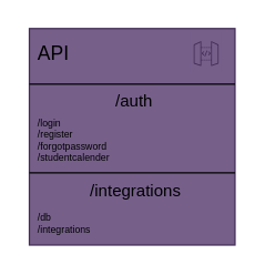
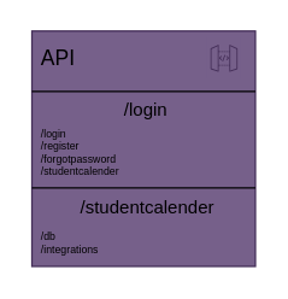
  <mxCell id="0" />
  <mxCell id="1" parent="0" />
  <mxCell id="2" value="" style="fontStyle=1;align=center;verticalAlign=top;childLayout=stackLayout;horizontal=1;horizontalStack=0;resizeParent=1;resizeParentMax=0;resizeLast=0;marginBottom=0;fontSize=6;fillColor=#76608a;strokeColor=#432D57;fontColor=#ffffff;" vertex="1" parent="1"><mxGeometry x="20.683" y="20" width="148.206" height="156" as="geometry" /></mxCell>
  <mxCell id="3" value="API" style="html=1;align=left;spacingLeft=4;verticalAlign=middle;strokeColor=none;fillColor=none;fontSize=14;" vertex="1" parent="2"><mxGeometry width="148.206" height="36" as="geometry" /></mxCell>
  <mxCell id="4" value="" style="sketch=0;points=[[0,0,0],[0.25,0,0],[0.5,0,0],[0.75,0,0],[1,0,0],[0,1,0],[0.25,1,0],[0.5,1,0],[0.75,1,0],[1,1,0],[0,0.25,0],[0,0.5,0],[0,0.75,0],[1,0.25,0],[1,0.5,0],[1,0.75,0]];outlineConnect=0;gradientDirection=north;dashed=0;verticalLabelPosition=bottom;verticalAlign=top;align=center;html=1;fontSize=12;fontStyle=0;aspect=fixed;shape=mxgraph.aws4.resourceIcon;resIcon=mxgraph.aws4.api_gateway;fillColor=#76608a;strokeColor=#432D57;fontColor=#ffffff;" vertex="1" parent="3"><mxGeometry x="1" width="22.4" height="28" relative="1" as="geometry"><mxPoint x="-32" y="4" as="offset" /></mxGeometry></mxCell>
  <mxCell id="5" value="" style="line;strokeWidth=1;fillColor=none;align=left;verticalAlign=middle;spacingTop=-1;spacingLeft=3;spacingRight=3;rotatable=0;labelPosition=right;points=[];portConstraint=eastwest;fontSize=6;" vertex="1" parent="2"><mxGeometry y="36" width="148.206" height="8" as="geometry" /></mxCell>
- <mxCell id="6" value="&lt;font style=&quot;font-size: 12px;&quot;&gt;/auth&lt;/font&gt;" style="html=1;align=center;spacingLeft=3;verticalAlign=middle;strokeColor=none;fillColor=none;fontSize=6;" vertex="1" parent="2"><mxGeometry y="44" width="148.206" height="18" as="geometry" /></mxCell>
+ <mxCell id="6" value="&lt;font style=&quot;font-size: 12px;&quot;&gt;/login&lt;/font&gt;" style="html=1;align=center;spacingLeft=3;verticalAlign=middle;strokeColor=none;fillColor=none;fontSize=6;" vertex="1" parent="2"><mxGeometry y="44" width="148.206" height="18" as="geometry" /></mxCell>
  <mxCell id="7" value="&lt;font style=&quot;font-size: 7px;&quot;&gt;/login&lt;br style=&quot;font-size: 7px;&quot;&gt;/register&lt;br style=&quot;font-size: 7px;&quot;&gt;/forgotpassword&lt;br style=&quot;font-size: 7px;&quot;&gt;/studentcalender&lt;/font&gt;" style="html=1;align=left;spacingLeft=4;verticalAlign=middle;strokeColor=none;fillColor=none;fontSize=7;" vertex="1" parent="2"><mxGeometry y="62" width="148.206" height="38" as="geometry" /></mxCell>
  <mxCell id="8" value="" style="line;strokeWidth=1;fillColor=none;align=left;verticalAlign=middle;spacingTop=-1;spacingLeft=3;spacingRight=3;rotatable=0;labelPosition=right;points=[];portConstraint=eastwest;fontSize=6;" vertex="1" parent="2"><mxGeometry y="100" width="148.206" height="8" as="geometry" /></mxCell>
- <mxCell id="9" value="&lt;font style=&quot;font-size: 12px;&quot;&gt;/integrations&lt;/font&gt;" style="html=1;align=center;spacingLeft=4;verticalAlign=middle;strokeColor=none;fillColor=none;fontSize=12;" vertex="1" parent="2"><mxGeometry y="108" width="148.206" height="18" as="geometry" /></mxCell>
+ <mxCell id="9" value="&lt;font style=&quot;font-size: 12px;&quot;&gt;/studentcalender&lt;/font&gt;" style="html=1;align=center;spacingLeft=4;verticalAlign=middle;strokeColor=none;fillColor=none;fontSize=12;" vertex="1" parent="2"><mxGeometry y="108" width="148.206" height="18" as="geometry" /></mxCell>
  <mxCell id="10" value="/db&lt;br style=&quot;font-size: 7px;&quot;&gt;/integrations" style="html=1;align=left;spacingLeft=4;verticalAlign=middle;strokeColor=none;fillColor=none;fontSize=7;" vertex="1" parent="2"><mxGeometry y="126" width="148.206" height="30" as="geometry" /></mxCell>
